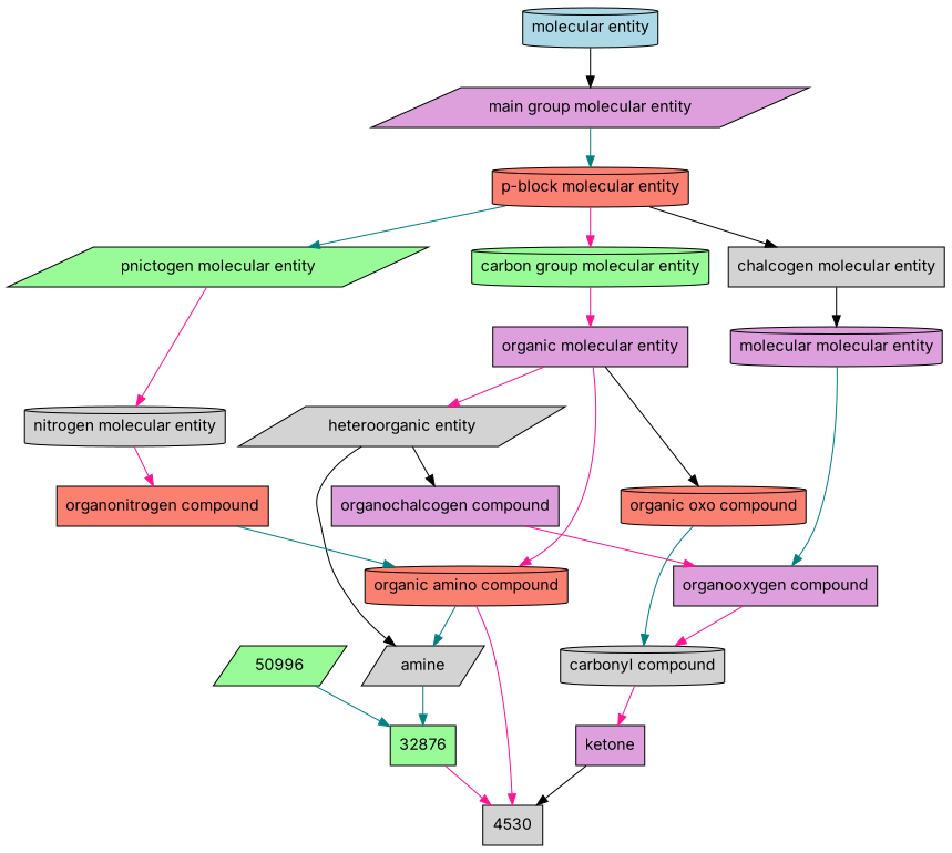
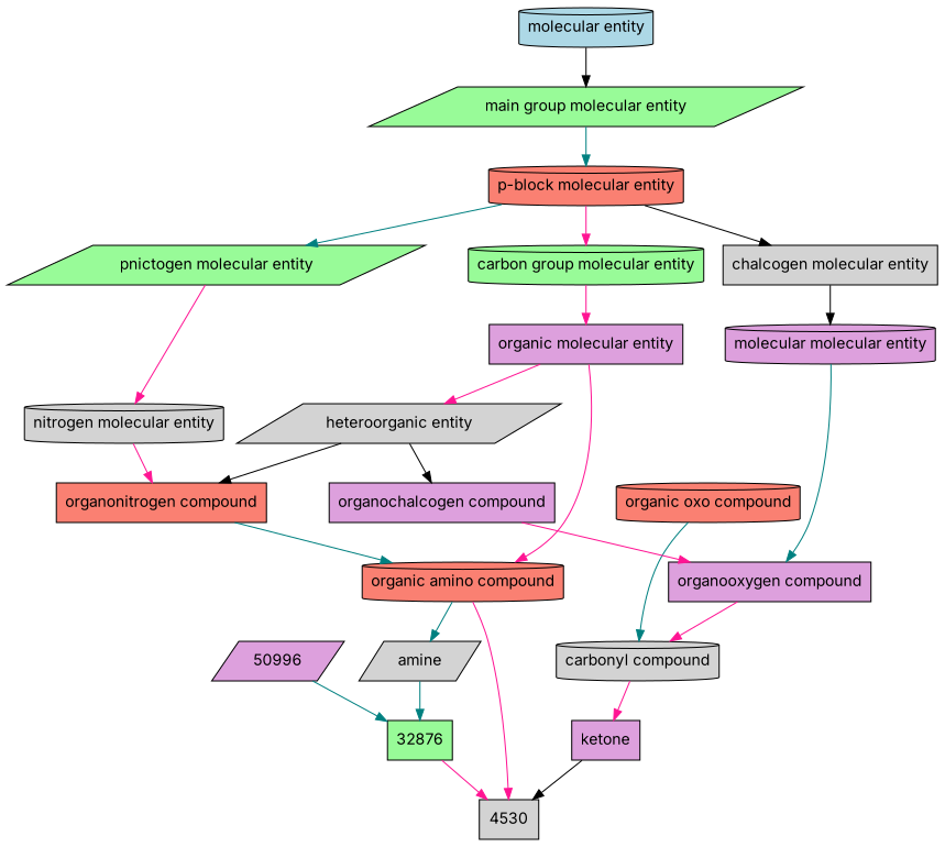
  digraph {
    fontname=Inter
    node [fillcolor=lightgrey fontname=Inter shape=box style=filled]
    edge [color=deeppink fontname=Inter]
    n1 [label=4530]
    n2 [fillcolor=palegreen label=32876]
    n3 [fillcolor=plum label=ketone]
-   n4 [fillcolor=palegreen label=50996 shape=parallelogram]
+   n4 [fillcolor=plum label=50996 shape=parallelogram]
    n5 [label=amine shape=parallelogram]
    n6 [label="carbonyl compound" shape=cylinder]
    n7 [fillcolor=salmon label="organic amino compound" shape=cylinder]
    n8 [fillcolor=salmon label="organic oxo compound" shape=cylinder]
    n9 [fillcolor=plum label="organooxygen compound"]
    n10 [fillcolor=plum label="organic molecular entity"]
    n11 [label="heteroorganic entity" shape=parallelogram]
    n12 [fillcolor=salmon label="organonitrogen compound"]
    n13 [fillcolor=plum label="organochalcogen compound"]
    n14 [fillcolor=plum label="molecular molecular entity" shape=cylinder]
    n15 [fillcolor=palegreen label="carbon group molecular entity" shape=cylinder]
    n16 [label="nitrogen molecular entity" shape=cylinder]
    n17 [label="chalcogen molecular entity"]
    n18 [fillcolor=salmon label="p-block molecular entity" shape=cylinder]
    n19 [fillcolor=palegreen label="pnictogen molecular entity" shape=parallelogram]
-   n20 [fillcolor=plum label="main group molecular entity" shape=parallelogram]
+   n20 [fillcolor=palegreen label="main group molecular entity" shape=parallelogram]
    n21 [fillcolor=lightblue label="molecular entity" shape=cylinder]
    n2 -> n1
    n3 -> n1 [color=black]
    n4 -> n2 [color=teal]
    n5 -> n2 [color=teal]
    n6 -> n3
    n7 -> n1
    n7 -> n5 [color=teal]
    n8 -> n6 [color=teal]
    n9 -> n6
    n10 -> n7
-   n10 -> n8 [color=black]
    n10 -> n11
-   n11 -> n5 [color=black]
+   n11 -> n12 [color=black]
    n11 -> n13 [color=black]
    n12 -> n7 [color=teal]
    n13 -> n9
    n14 -> n9 [color=teal]
    n15 -> n10
    n16 -> n12
    n17 -> n14 [color=black]
    n18 -> n15
    n18 -> n17 [color=black]
    n18 -> n19 [color=teal]
    n19 -> n16
    n20 -> n18 [color=teal]
    n21 -> n20 [color=black]
  }
